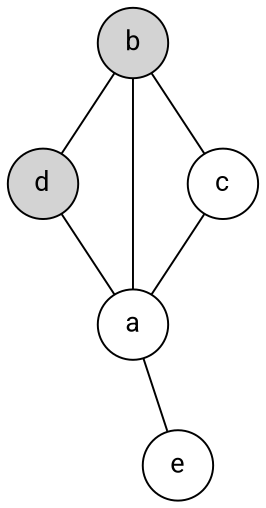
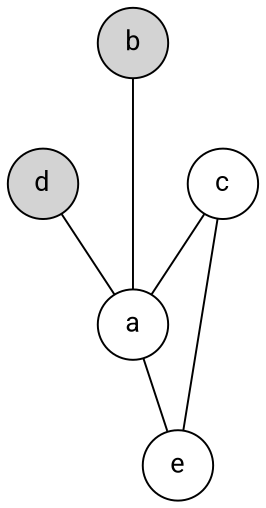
  graph {
    fontname=Roboto
    node [fontname=Roboto shape=circle]
    edge [fontname=Roboto]
    b [style=filled]
    c
    d [style=filled]
    a
    e
-   b -- c
-   b -- d
+   e -- c
    c -- a
    d -- a
    a -- b
    a -- e
  }
